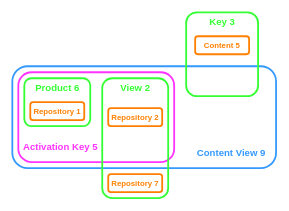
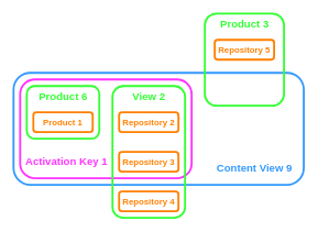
  <mxCell id="0" />
  <mxCell id="1" parent="0" />
  <mxCell id="2" value="" style="rounded=1;whiteSpace=wrap;html=1;strokeColor=#3399FF;strokeWidth=3;fillColor=none;" vertex="1" parent="1"><mxGeometry x="20" y="110" width="440" height="170" as="geometry" /></mxCell>
  <mxCell id="3" value="" style="rounded=1;whiteSpace=wrap;html=1;fontColor=#FF33FF;strokeColor=#FF33FF;strokeWidth=3;fillColor=none;" vertex="1" parent="1"><mxGeometry x="30" y="120" width="260" height="150" as="geometry" /></mxCell>
  <mxCell id="4" value="Content View 9" style="text;html=1;align=center;verticalAlign=middle;resizable=0;points=[];autosize=1;strokeColor=none;fillColor=none;fontColor=#3399FF;fontSize=16;fontStyle=1" vertex="1" parent="1"><mxGeometry x="320" y="240" width="130" height="30" as="geometry" /></mxCell>
  <mxCell id="5" value="" style="rounded=1;whiteSpace=wrap;html=1;fontColor=#33FF33;strokeWidth=3;strokeColor=#33FF33;fillColor=none;" vertex="1" parent="1"><mxGeometry x="40" y="130" width="110" height="80" as="geometry" /></mxCell>
  <mxCell id="6" value="" style="rounded=1;whiteSpace=wrap;html=1;fontColor=#33FF33;strokeWidth=3;strokeColor=#33FF33;fillColor=none;" vertex="1" parent="1"><mxGeometry x="170" y="130" width="110" height="200" as="geometry" /></mxCell>
  <mxCell id="7" value="" style="rounded=1;whiteSpace=wrap;html=1;fontColor=#33FF33;strokeColor=#33FF33;strokeWidth=3;fillColor=none;" vertex="1" parent="1"><mxGeometry x="310" y="20" width="120" height="140" as="geometry" /></mxCell>
  <mxCell id="8" value="Product 6" style="text;html=1;align=center;verticalAlign=middle;resizable=0;points=[];autosize=1;strokeColor=none;fillColor=none;fontColor=#33FF33;fontSize=16;fontStyle=1" vertex="1" parent="1"><mxGeometry x="50" y="130" width="90" height="30" as="geometry" /></mxCell>
  <mxCell id="9" value="View 2" style="text;html=1;align=center;verticalAlign=middle;resizable=0;points=[];autosize=1;strokeColor=none;fillColor=none;fontColor=#33FF33;fontSize=16;fontStyle=1" vertex="1" parent="1"><mxGeometry x="180" y="130" width="90" height="30" as="geometry" /></mxCell>
- <mxCell id="10" value="&lt;div style=&quot;font-size: 16px;&quot;&gt;Key 3&lt;/div&gt;" style="text;html=1;align=center;verticalAlign=middle;resizable=0;points=[];autosize=1;strokeColor=none;fillColor=none;fontColor=#33FF33;fontSize=16;fontStyle=1" vertex="1" parent="1"><mxGeometry x="325" y="20" width="90" height="30" as="geometry" /></mxCell>
- <mxCell id="11" value="Repository 1" style="rounded=1;whiteSpace=wrap;html=1;fontColor=#FF8000;strokeWidth=3;strokeColor=#FF8000;fillColor=none;fontSize=13;fontStyle=1" vertex="1" parent="1"><mxGeometry x="50" y="170" width="90" height="30" as="geometry" /></mxCell>
- <mxCell id="13" value="Repository 7" style="rounded=1;whiteSpace=wrap;html=1;fontColor=#FF8000;strokeWidth=3;strokeColor=#FF8000;fillColor=none;fontSize=13;fontStyle=1" vertex="1" parent="1"><mxGeometry x="180" y="290" width="90" height="30" as="geometry" /></mxCell>
- <mxCell id="14" value="Repository 2" style="rounded=1;whiteSpace=wrap;html=1;fontColor=#FF8000;strokeWidth=3;strokeColor=#FF8000;fillColor=none;fontSize=13;fontStyle=1" vertex="1" parent="1"><mxGeometry x="180" y="180" width="90" height="30" as="geometry" /></mxCell>
- <mxCell id="15" value="Content 5" style="rounded=1;whiteSpace=wrap;html=1;fontColor=#FF8000;strokeWidth=3;strokeColor=#FF8000;fillColor=none;fontSize=13;fontStyle=1" vertex="1" parent="1"><mxGeometry x="325" y="60" width="90" height="30" as="geometry" /></mxCell>
- <mxCell id="16" value="Activation Key 5" style="text;html=1;align=center;verticalAlign=middle;resizable=0;points=[];autosize=1;strokeColor=none;fillColor=none;fontColor=#FF33FF;fontSize=16;fontStyle=1" vertex="1" parent="1"><mxGeometry x="30" y="230" width="140" height="30" as="geometry" /></mxCell>
+ <mxCell id="10" value="&lt;div style=&quot;font-size: 16px;&quot;&gt;Product 3&lt;/div&gt;" style="text;html=1;align=center;verticalAlign=middle;resizable=0;points=[];autosize=1;strokeColor=none;fillColor=none;fontColor=#33FF33;fontSize=16;fontStyle=1" vertex="1" parent="1"><mxGeometry x="325" y="20" width="90" height="30" as="geometry" /></mxCell>
+ <mxCell id="11" value="Product 1" style="rounded=1;whiteSpace=wrap;html=1;fontColor=#FF8000;strokeWidth=3;strokeColor=#FF8000;fillColor=none;fontSize=13;fontStyle=1" vertex="1" parent="1"><mxGeometry x="50" y="170" width="90" height="30" as="geometry" /></mxCell>
+ <mxCell id="12" value="Repository 3" style="rounded=1;whiteSpace=wrap;html=1;fontColor=#FF8000;strokeWidth=3;strokeColor=#FF8000;fillColor=none;fontSize=13;fontStyle=1" vertex="1" parent="1"><mxGeometry x="180" y="230" width="90" height="30" as="geometry" /></mxCell>
+ <mxCell id="13" value="Repository 4" style="rounded=1;whiteSpace=wrap;html=1;fontColor=#FF8000;strokeWidth=3;strokeColor=#FF8000;fillColor=none;fontSize=13;fontStyle=1" vertex="1" parent="1"><mxGeometry x="180" y="290" width="90" height="30" as="geometry" /></mxCell>
+ <mxCell id="14" value="Repository 2" style="rounded=1;whiteSpace=wrap;html=1;fontColor=#FF8000;strokeWidth=3;strokeColor=#FF8000;fillColor=none;fontSize=13;fontStyle=1" vertex="1" parent="1"><mxGeometry x="180" y="170" width="90" height="30" as="geometry" /></mxCell>
+ <mxCell id="15" value="Repository 5" style="rounded=1;whiteSpace=wrap;html=1;fontColor=#FF8000;strokeWidth=3;strokeColor=#FF8000;fillColor=none;fontSize=13;fontStyle=1" vertex="1" parent="1"><mxGeometry x="325" y="60" width="90" height="30" as="geometry" /></mxCell>
+ <mxCell id="16" value="Activation Key 1" style="text;html=1;align=center;verticalAlign=middle;resizable=0;points=[];autosize=1;strokeColor=none;fillColor=none;fontColor=#FF33FF;fontSize=16;fontStyle=1" vertex="1" parent="1"><mxGeometry x="30" y="230" width="140" height="30" as="geometry" /></mxCell>
